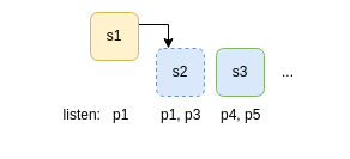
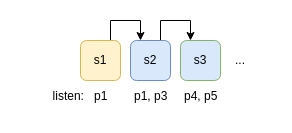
  <mxCell id="0" />
  <mxCell id="1" parent="0" />
  <mxCell id="2" style="edgeStyle=orthogonalEdgeStyle;rounded=0;orthogonalLoop=1;jettySize=auto;html=1;exitX=0.5;exitY=0;exitDx=0;exitDy=0;entryX=0.25;entryY=0;entryDx=0;entryDy=0;" edge="1" parent="1" source="3" target="5"><mxGeometry relative="1" as="geometry"><Array as="points"><mxPoint x="110" y="40" /><mxPoint x="110" y="20" /><mxPoint x="140" y="20" /></Array></mxGeometry></mxCell>
- <mxCell id="3" value="s1" style="rounded=1;whiteSpace=wrap;html=1;fillColor=#fff2cc;strokeColor=#d6b656;" vertex="1" parent="1"><mxGeometry x="75" y="10" width="40" height="40" as="geometry" /></mxCell>
- <mxCell id="5" value="s2" style="rounded=1;whiteSpace=wrap;html=1;fillColor=#dae8fc;strokeColor=#6c8ebf;dashed=1;" vertex="1" parent="1"><mxGeometry x="130" y="40" width="40" height="40" as="geometry" /></mxCell>
+ <mxCell id="3" value="s1" style="rounded=1;whiteSpace=wrap;html=1;fillColor=#fff2cc;strokeColor=#d6b656;" vertex="1" parent="1"><mxGeometry x="80" y="40" width="40" height="40" as="geometry" /></mxCell>
+ <mxCell id="4" style="edgeStyle=orthogonalEdgeStyle;rounded=0;orthogonalLoop=1;jettySize=auto;html=1;exitX=0.75;exitY=0;exitDx=0;exitDy=0;entryX=0.25;entryY=0;entryDx=0;entryDy=0;" edge="1" parent="1" source="5" target="6"><mxGeometry relative="1" as="geometry"><Array as="points"><mxPoint x="160" y="20" /><mxPoint x="190" y="20" /></Array></mxGeometry></mxCell>
+ <mxCell id="5" value="s2" style="rounded=1;whiteSpace=wrap;html=1;fillColor=#dae8fc;strokeColor=#6c8ebf;" vertex="1" parent="1"><mxGeometry x="130" y="40" width="40" height="40" as="geometry" /></mxCell>
  <mxCell id="6" value="s3" style="rounded=1;whiteSpace=wrap;html=1;fillColor=#dae8fc;strokeColor=#82b366;" vertex="1" parent="1"><mxGeometry x="180" y="40" width="40" height="40" as="geometry" /></mxCell>
  <mxCell id="7" value="..." style="text;html=1;align=center;verticalAlign=middle;whiteSpace=wrap;rounded=0;" vertex="1" parent="1"><mxGeometry x="210" y="45" width="60" height="30" as="geometry" /></mxCell>
  <mxCell id="8" value="listen:&amp;nbsp; &amp;nbsp;p1&amp;nbsp; &amp;nbsp; &amp;nbsp; &amp;nbsp; p1, p3&amp;nbsp; &amp;nbsp; &amp;nbsp;p4, p5" style="text;html=1;align=center;verticalAlign=middle;whiteSpace=wrap;rounded=0;" vertex="1" parent="1"><mxGeometry x="20" y="81" width="230" height="30" as="geometry" /></mxCell>
